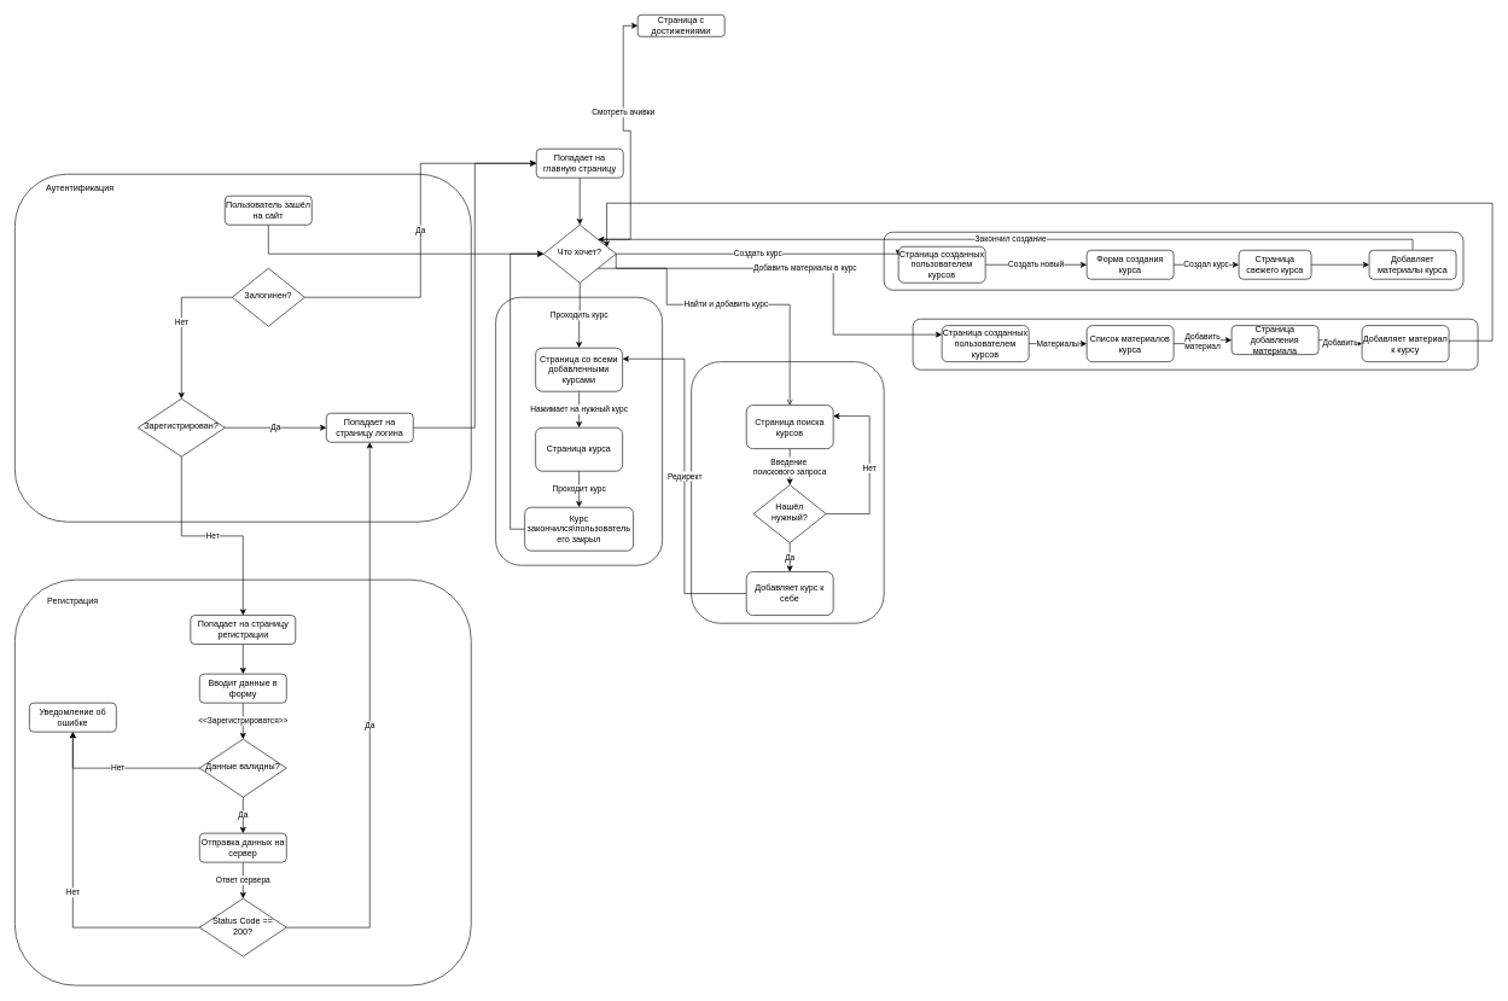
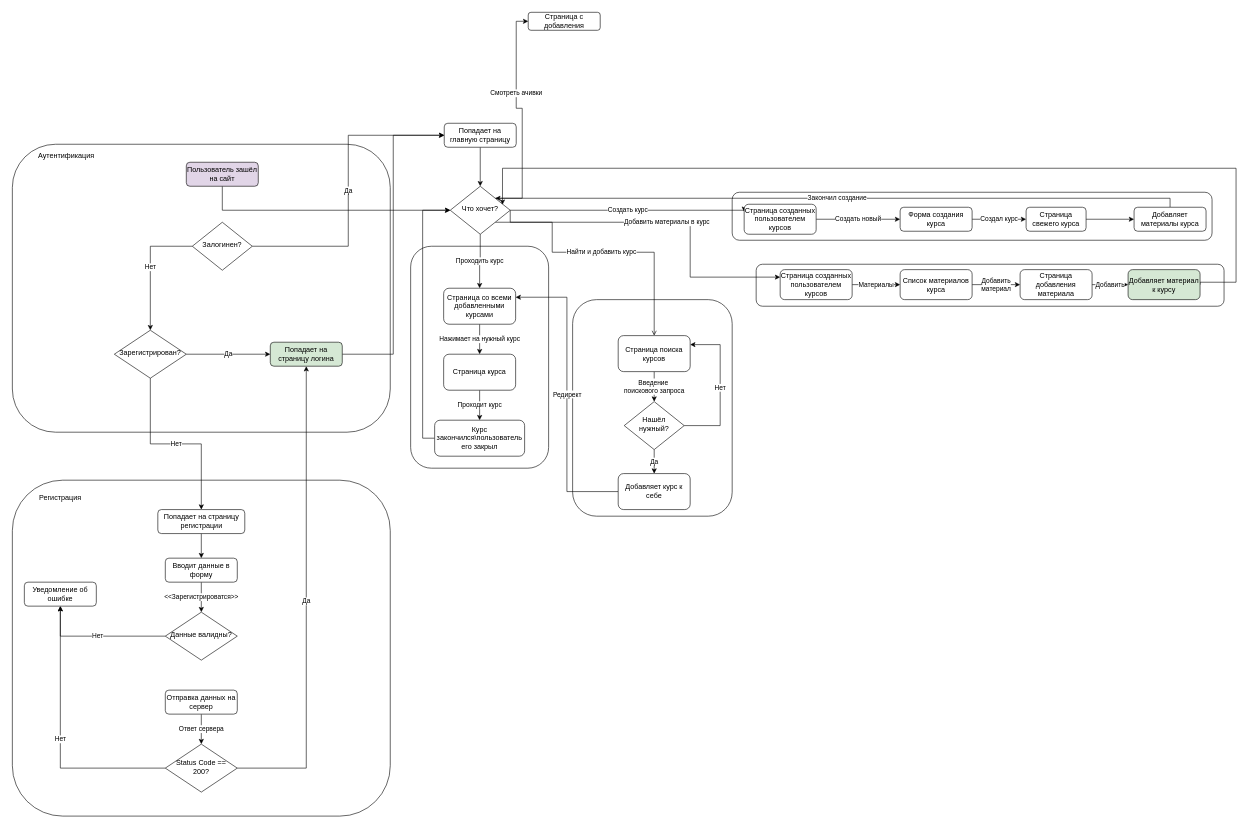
  <mxCell id="0" />
  <mxCell id="1" parent="0" />
  <mxCell id="2" value="" style="rounded=1;whiteSpace=wrap;html=1;" vertex="1" parent="1"><mxGeometry x="1260" y="440" width="780" height="70" as="geometry" /></mxCell>
  <mxCell id="3" value="" style="rounded=1;whiteSpace=wrap;html=1;" vertex="1" parent="1"><mxGeometry x="1220" y="320" width="800" height="80" as="geometry" /></mxCell>
  <mxCell id="4" value="" style="rounded=1;whiteSpace=wrap;html=1;" vertex="1" parent="1"><mxGeometry x="954" y="499" width="266" height="361" as="geometry" /></mxCell>
  <mxCell id="5" value="" style="rounded=1;whiteSpace=wrap;html=1;" vertex="1" parent="1"><mxGeometry x="684" y="410" width="230" height="370" as="geometry" /></mxCell>
  <mxCell id="6" value="" style="rounded=1;whiteSpace=wrap;html=1;" vertex="1" parent="1"><mxGeometry x="20" y="240" width="630" height="480" as="geometry" /></mxCell>
  <mxCell id="7" style="edgeStyle=orthogonalEdgeStyle;rounded=0;orthogonalLoop=1;jettySize=auto;html=1;exitX=0.5;exitY=1;exitDx=0;exitDy=0;" edge="1" parent="1" source="8" target="19"><mxGeometry relative="1" as="geometry" /></mxCell>
- <mxCell id="8" value="Пользователь зашёл на сайт" style="rounded=1;whiteSpace=wrap;html=1;fontSize=12;glass=0;strokeWidth=1;shadow=0;" vertex="1" parent="1"><mxGeometry x="310" y="270" width="120" height="40" as="geometry" /></mxCell>
+ <mxCell id="8" value="Пользователь зашёл на сайт" style="rounded=1;whiteSpace=wrap;html=1;fontSize=12;glass=0;strokeWidth=1;shadow=0;fillColor=#e1d5e7;" vertex="1" parent="1"><mxGeometry x="310" y="270" width="120" height="40" as="geometry" /></mxCell>
  <mxCell id="9" value="Да" style="edgeStyle=orthogonalEdgeStyle;rounded=0;orthogonalLoop=1;jettySize=auto;html=1;exitX=1;exitY=0.5;exitDx=0;exitDy=0;entryX=0;entryY=0.5;entryDx=0;entryDy=0;" edge="1" parent="1" source="11" target="13"><mxGeometry relative="1" as="geometry" /></mxCell>
  <mxCell id="10" value="Нет" style="edgeStyle=orthogonalEdgeStyle;rounded=0;orthogonalLoop=1;jettySize=auto;html=1;exitX=0;exitY=0.5;exitDx=0;exitDy=0;" edge="1" parent="1" source="11" target="44"><mxGeometry relative="1" as="geometry"><mxPoint x="250" y="570" as="targetPoint" /></mxGeometry></mxCell>
  <mxCell id="11" value="Залогинен?" style="rhombus;whiteSpace=wrap;html=1;shadow=0;fontFamily=Helvetica;fontSize=12;align=center;strokeWidth=1;spacing=6;spacingTop=-4;" vertex="1" parent="1"><mxGeometry x="320" y="370" width="100" height="80" as="geometry" /></mxCell>
  <mxCell id="12" style="edgeStyle=orthogonalEdgeStyle;rounded=0;orthogonalLoop=1;jettySize=auto;html=1;exitX=0.5;exitY=1;exitDx=0;exitDy=0;entryX=0.5;entryY=0;entryDx=0;entryDy=0;" edge="1" parent="1" source="13" target="19"><mxGeometry relative="1" as="geometry" /></mxCell>
  <mxCell id="13" value="Попадает на главную страницу" style="rounded=1;whiteSpace=wrap;html=1;fontSize=12;glass=0;strokeWidth=1;shadow=0;" vertex="1" parent="1"><mxGeometry x="740" y="205" width="120" height="40" as="geometry" /></mxCell>
  <mxCell id="14" value="Создать курс" style="edgeStyle=orthogonalEdgeStyle;rounded=0;orthogonalLoop=1;jettySize=auto;html=1;exitX=1;exitY=0.5;exitDx=0;exitDy=0;entryX=0;entryY=0.25;entryDx=0;entryDy=0;" edge="1" parent="1" source="19" target="22"><mxGeometry relative="1" as="geometry"><Array as="points"><mxPoint x="1240" y="350" /></Array></mxGeometry></mxCell>
  <mxCell id="15" value="Проходить курс" style="edgeStyle=orthogonalEdgeStyle;rounded=0;orthogonalLoop=1;jettySize=auto;html=1;exitX=0.5;exitY=1;exitDx=0;exitDy=0;" edge="1" parent="1" source="19" target="24"><mxGeometry relative="1" as="geometry" /></mxCell>
  <mxCell id="16" value="Найти и добавить курс" style="edgeStyle=orthogonalEdgeStyle;rounded=0;orthogonalLoop=1;jettySize=auto;html=1;exitX=1;exitY=1;exitDx=0;exitDy=0;entryX=0.5;entryY=0;entryDx=0;entryDy=0;endArrow=open;" edge="1" parent="1" source="19" target="28"><mxGeometry relative="1" as="geometry"><Array as="points"><mxPoint x="920" y="370" /><mxPoint x="920" y="420" /><mxPoint x="1090" y="420" /></Array></mxGeometry></mxCell>
  <mxCell id="17" value="Смотреть ачивки" style="edgeStyle=orthogonalEdgeStyle;rounded=0;orthogonalLoop=1;jettySize=auto;html=1;exitX=1;exitY=0;exitDx=0;exitDy=0;entryX=0;entryY=0.5;entryDx=0;entryDy=0;" edge="1" parent="1" source="19" target="42"><mxGeometry x="0.243" relative="1" as="geometry"><mxPoint as="offset" /></mxGeometry></mxCell>
  <mxCell id="18" value="Добавить материалы в курс" style="edgeStyle=orthogonalEdgeStyle;rounded=0;orthogonalLoop=1;jettySize=auto;html=1;exitX=1;exitY=0.5;exitDx=0;exitDy=0;entryX=0;entryY=0.25;entryDx=0;entryDy=0;" edge="1" parent="1" source="19" target="64"><mxGeometry relative="1" as="geometry"><Array as="points"><mxPoint x="850" y="370" /><mxPoint x="1150" y="370" /><mxPoint x="1150" y="462" /></Array></mxGeometry></mxCell>
  <mxCell id="19" value="Что хочет?" style="rhombus;whiteSpace=wrap;html=1;shadow=0;fontFamily=Helvetica;fontSize=12;align=center;strokeWidth=1;spacing=6;spacingTop=-4;" vertex="1" parent="1"><mxGeometry x="750" y="310" width="100" height="80" as="geometry" /></mxCell>
  <mxCell id="20" value="Аутентификация" style="text;html=1;strokeColor=none;fillColor=none;align=center;verticalAlign=middle;whiteSpace=wrap;rounded=0;" vertex="1" parent="1"><mxGeometry x="50" y="250" width="120" height="20" as="geometry" /></mxCell>
  <mxCell id="21" value="Создать новый" style="edgeStyle=orthogonalEdgeStyle;rounded=0;orthogonalLoop=1;jettySize=auto;html=1;exitX=1;exitY=0.5;exitDx=0;exitDy=0;entryX=0;entryY=0.5;entryDx=0;entryDy=0;" edge="1" parent="1" source="22" target="37"><mxGeometry relative="1" as="geometry" /></mxCell>
  <mxCell id="22" value="Страница созданных пользователем курсов" style="rounded=1;whiteSpace=wrap;html=1;" vertex="1" parent="1"><mxGeometry x="1240" y="340" width="120" height="50" as="geometry" /></mxCell>
  <mxCell id="23" value="Нажимает на нужный курс" style="edgeStyle=orthogonalEdgeStyle;rounded=0;orthogonalLoop=1;jettySize=auto;html=1;exitX=0.5;exitY=1;exitDx=0;exitDy=0;" edge="1" parent="1" source="24" target="26"><mxGeometry relative="1" as="geometry" /></mxCell>
  <mxCell id="24" value="Страница со всеми добавленными курсами" style="rounded=1;whiteSpace=wrap;html=1;" vertex="1" parent="1"><mxGeometry x="739" y="480" width="120" height="60" as="geometry" /></mxCell>
  <mxCell id="25" value="Проходит курс" style="edgeStyle=orthogonalEdgeStyle;rounded=0;orthogonalLoop=1;jettySize=auto;html=1;exitX=0.5;exitY=1;exitDx=0;exitDy=0;" edge="1" parent="1" source="26" target="35"><mxGeometry relative="1" as="geometry" /></mxCell>
  <mxCell id="26" value="Страница курса" style="rounded=1;whiteSpace=wrap;html=1;" vertex="1" parent="1"><mxGeometry x="739" y="590" width="120" height="60" as="geometry" /></mxCell>
  <mxCell id="27" value="Введение&amp;nbsp;&lt;br&gt;поискового запроса" style="edgeStyle=orthogonalEdgeStyle;rounded=0;orthogonalLoop=1;jettySize=auto;html=1;exitX=0.5;exitY=1;exitDx=0;exitDy=0;" edge="1" parent="1" source="28"><mxGeometry relative="1" as="geometry"><mxPoint x="1090" y="669" as="targetPoint" /></mxGeometry></mxCell>
  <mxCell id="28" value="Страница поиска курсов" style="rounded=1;whiteSpace=wrap;html=1;" vertex="1" parent="1"><mxGeometry x="1030" y="559" width="120" height="60" as="geometry" /></mxCell>
  <mxCell id="29" value="Нет" style="edgeStyle=orthogonalEdgeStyle;rounded=0;orthogonalLoop=1;jettySize=auto;html=1;exitX=1;exitY=0.5;exitDx=0;exitDy=0;entryX=1;entryY=0.25;entryDx=0;entryDy=0;" edge="1" parent="1" source="31" target="28"><mxGeometry relative="1" as="geometry"><Array as="points"><mxPoint x="1200" y="709" /><mxPoint x="1200" y="574" /></Array></mxGeometry></mxCell>
  <mxCell id="30" value="Да" style="edgeStyle=orthogonalEdgeStyle;rounded=0;orthogonalLoop=1;jettySize=auto;html=1;exitX=0.5;exitY=1;exitDx=0;exitDy=0;" edge="1" parent="1" source="31" target="33"><mxGeometry relative="1" as="geometry" /></mxCell>
  <mxCell id="31" value="Нашёл нужный?" style="rhombus;whiteSpace=wrap;html=1;shadow=0;fontFamily=Helvetica;fontSize=12;align=center;strokeWidth=1;spacing=6;spacingTop=-4;" vertex="1" parent="1"><mxGeometry x="1040" y="669" width="100" height="80" as="geometry" /></mxCell>
  <mxCell id="32" value="Редирект" style="edgeStyle=orthogonalEdgeStyle;rounded=0;orthogonalLoop=1;jettySize=auto;html=1;exitX=0;exitY=0.5;exitDx=0;exitDy=0;entryX=1;entryY=0.25;entryDx=0;entryDy=0;" edge="1" parent="1" source="33" target="24"><mxGeometry relative="1" as="geometry" /></mxCell>
  <mxCell id="33" value="Добавляет курс к себе" style="rounded=1;whiteSpace=wrap;html=1;" vertex="1" parent="1"><mxGeometry x="1030" y="789" width="120" height="60" as="geometry" /></mxCell>
  <mxCell id="34" style="edgeStyle=orthogonalEdgeStyle;rounded=0;orthogonalLoop=1;jettySize=auto;html=1;exitX=0;exitY=0.5;exitDx=0;exitDy=0;entryX=0;entryY=0.5;entryDx=0;entryDy=0;" edge="1" parent="1" source="35" target="19"><mxGeometry relative="1" as="geometry" /></mxCell>
  <mxCell id="35" value="Курс закончился\пользователь его закрыл" style="rounded=1;whiteSpace=wrap;html=1;" vertex="1" parent="1"><mxGeometry x="724" y="700" width="150" height="60" as="geometry" /></mxCell>
  <mxCell id="36" value="Создал курс" style="edgeStyle=orthogonalEdgeStyle;rounded=0;orthogonalLoop=1;jettySize=auto;html=1;exitX=1;exitY=0.5;exitDx=0;exitDy=0;entryX=0;entryY=0.5;entryDx=0;entryDy=0;" edge="1" parent="1" source="37" target="39"><mxGeometry relative="1" as="geometry" /></mxCell>
  <mxCell id="37" value="Форма создания курса" style="rounded=1;whiteSpace=wrap;html=1;" vertex="1" parent="1"><mxGeometry x="1500" y="345" width="120" height="40" as="geometry" /></mxCell>
  <mxCell id="38" style="edgeStyle=orthogonalEdgeStyle;rounded=0;orthogonalLoop=1;jettySize=auto;html=1;exitX=1;exitY=0.5;exitDx=0;exitDy=0;" edge="1" parent="1" source="39" target="41"><mxGeometry relative="1" as="geometry" /></mxCell>
  <mxCell id="39" value="Страница свежего курса" style="rounded=1;whiteSpace=wrap;html=1;" vertex="1" parent="1"><mxGeometry x="1710" y="345" width="100" height="40" as="geometry" /></mxCell>
  <mxCell id="40" value="Закончил создание" style="edgeStyle=orthogonalEdgeStyle;rounded=0;orthogonalLoop=1;jettySize=auto;html=1;exitX=0.5;exitY=0;exitDx=0;exitDy=0;entryX=1;entryY=0;entryDx=0;entryDy=0;" edge="1" parent="1" source="41" target="19"><mxGeometry relative="1" as="geometry"><Array as="points"><mxPoint x="1950" y="330" /></Array></mxGeometry></mxCell>
  <mxCell id="41" value="Добавляет материалы курса" style="rounded=1;whiteSpace=wrap;html=1;" vertex="1" parent="1"><mxGeometry x="1890" y="345" width="120" height="40" as="geometry" /></mxCell>
- <mxCell id="42" value="Страница с достижениями" style="rounded=1;whiteSpace=wrap;html=1;" vertex="1" parent="1"><mxGeometry x="880" y="20" width="120" height="30" as="geometry" /></mxCell>
+ <mxCell id="42" value="Страница с добавления" style="rounded=1;whiteSpace=wrap;html=1;" vertex="1" parent="1"><mxGeometry x="880" y="20" width="120" height="30" as="geometry" /></mxCell>
  <mxCell id="43" value="Да" style="edgeStyle=orthogonalEdgeStyle;rounded=0;orthogonalLoop=1;jettySize=auto;html=1;exitX=1;exitY=0.5;exitDx=0;exitDy=0;entryX=0;entryY=0.5;entryDx=0;entryDy=0;" edge="1" parent="1" source="44" target="46"><mxGeometry relative="1" as="geometry" /></mxCell>
  <mxCell id="44" value="Зарегистрирован?" style="rhombus;whiteSpace=wrap;html=1;shadow=0;fontFamily=Helvetica;fontSize=12;align=center;strokeWidth=1;spacing=6;spacingTop=-4;" vertex="1" parent="1"><mxGeometry x="190" y="550" width="120" height="80" as="geometry" /></mxCell>
  <mxCell id="45" style="edgeStyle=orthogonalEdgeStyle;rounded=0;orthogonalLoop=1;jettySize=auto;html=1;exitX=1;exitY=0.5;exitDx=0;exitDy=0;entryX=0;entryY=0.5;entryDx=0;entryDy=0;" edge="1" parent="1" source="46" target="13"><mxGeometry relative="1" as="geometry" /></mxCell>
- <mxCell id="46" value="Попадает на страницу логина" style="rounded=1;whiteSpace=wrap;html=1;fontSize=12;glass=0;strokeWidth=1;shadow=0;" vertex="1" parent="1"><mxGeometry x="450" y="570" width="120" height="40" as="geometry" /></mxCell>
+ <mxCell id="46" value="Попадает на страницу логина" style="rounded=1;whiteSpace=wrap;html=1;fontSize=12;glass=0;strokeWidth=1;shadow=0;fillColor=#d5e8d4;" vertex="1" parent="1"><mxGeometry x="450" y="570" width="120" height="40" as="geometry" /></mxCell>
  <mxCell id="47" value="" style="rounded=1;whiteSpace=wrap;html=1;" vertex="1" parent="1"><mxGeometry x="20" y="800" width="630" height="560" as="geometry" /></mxCell>
  <mxCell id="48" value="Регистрация" style="text;html=1;strokeColor=none;fillColor=none;align=center;verticalAlign=middle;whiteSpace=wrap;rounded=0;" vertex="1" parent="1"><mxGeometry x="40" y="820" width="120" height="20" as="geometry" /></mxCell>
  <mxCell id="49" style="edgeStyle=orthogonalEdgeStyle;rounded=0;orthogonalLoop=1;jettySize=auto;html=1;exitX=0.5;exitY=1;exitDx=0;exitDy=0;" edge="1" parent="1" source="50" target="56"><mxGeometry relative="1" as="geometry" /></mxCell>
  <mxCell id="50" value="Попадает на страницу регистрации" style="rounded=1;whiteSpace=wrap;html=1;fontSize=12;glass=0;strokeWidth=1;shadow=0;" vertex="1" parent="1"><mxGeometry x="262.5" y="849" width="145" height="40" as="geometry" /></mxCell>
  <mxCell id="51" value="Нет" style="edgeStyle=orthogonalEdgeStyle;rounded=0;orthogonalLoop=1;jettySize=auto;html=1;exitX=0;exitY=0.5;exitDx=0;exitDy=0;entryX=0.5;entryY=1;entryDx=0;entryDy=0;" edge="1" parent="1" source="53" target="54"><mxGeometry relative="1" as="geometry" /></mxCell>
- <mxCell id="52" value="Да" style="edgeStyle=orthogonalEdgeStyle;rounded=0;orthogonalLoop=1;jettySize=auto;html=1;exitX=0.5;exitY=1;exitDx=0;exitDy=0;entryX=0.5;entryY=0;entryDx=0;entryDy=0;" edge="1" parent="1" source="53" target="61"><mxGeometry relative="1" as="geometry"><mxPoint x="335" y="1150" as="targetPoint" /></mxGeometry></mxCell>
  <mxCell id="53" value="Данные валидны?" style="rhombus;whiteSpace=wrap;html=1;shadow=0;fontFamily=Helvetica;fontSize=12;align=center;strokeWidth=1;spacing=6;spacingTop=-4;" vertex="1" parent="1"><mxGeometry x="275" y="1020" width="120" height="80" as="geometry" /></mxCell>
  <mxCell id="54" value="Уведомление об ошибке" style="rounded=1;whiteSpace=wrap;html=1;fontSize=12;glass=0;strokeWidth=1;shadow=0;" vertex="1" parent="1"><mxGeometry x="40" y="970" width="120" height="40" as="geometry" /></mxCell>
  <mxCell id="55" value="&amp;lt;&amp;lt;Зарегистрироватся&amp;gt;&amp;gt;" style="edgeStyle=orthogonalEdgeStyle;rounded=0;orthogonalLoop=1;jettySize=auto;html=1;exitX=0.5;exitY=1;exitDx=0;exitDy=0;" edge="1" parent="1" source="56" target="53"><mxGeometry relative="1" as="geometry" /></mxCell>
  <mxCell id="56" value="Вводит данные в форму" style="rounded=1;whiteSpace=wrap;html=1;fontSize=12;glass=0;strokeWidth=1;shadow=0;" vertex="1" parent="1"><mxGeometry x="275" y="930" width="120" height="40" as="geometry" /></mxCell>
  <mxCell id="57" value="Нет" style="edgeStyle=orthogonalEdgeStyle;rounded=0;orthogonalLoop=1;jettySize=auto;html=1;exitX=0;exitY=0.5;exitDx=0;exitDy=0;entryX=0.5;entryY=1;entryDx=0;entryDy=0;" edge="1" parent="1" source="59" target="54"><mxGeometry relative="1" as="geometry" /></mxCell>
  <mxCell id="58" value="Да" style="edgeStyle=orthogonalEdgeStyle;rounded=0;orthogonalLoop=1;jettySize=auto;html=1;exitX=1;exitY=0.5;exitDx=0;exitDy=0;" edge="1" parent="1" source="59" target="46"><mxGeometry relative="1" as="geometry" /></mxCell>
  <mxCell id="59" value="Status Code == 200?" style="rhombus;whiteSpace=wrap;html=1;shadow=0;fontFamily=Helvetica;fontSize=12;align=center;strokeWidth=1;spacing=6;spacingTop=-4;" vertex="1" parent="1"><mxGeometry x="275" y="1240" width="120" height="80" as="geometry" /></mxCell>
  <mxCell id="60" value="Ответ сервера" style="edgeStyle=orthogonalEdgeStyle;rounded=0;orthogonalLoop=1;jettySize=auto;html=1;exitX=0.5;exitY=1;exitDx=0;exitDy=0;" edge="1" parent="1" source="61" target="59"><mxGeometry relative="1" as="geometry" /></mxCell>
  <mxCell id="61" value="Отправка данных на сервер" style="rounded=1;whiteSpace=wrap;html=1;fontSize=12;glass=0;strokeWidth=1;shadow=0;" vertex="1" parent="1"><mxGeometry x="275" y="1150" width="120" height="40" as="geometry" /></mxCell>
  <mxCell id="62" value="Нет" style="edgeStyle=orthogonalEdgeStyle;rounded=0;orthogonalLoop=1;jettySize=auto;html=1;exitX=0.5;exitY=1;exitDx=0;exitDy=0;" edge="1" parent="1" source="44" target="50"><mxGeometry relative="1" as="geometry" /></mxCell>
  <mxCell id="63" value="Материалы" style="edgeStyle=orthogonalEdgeStyle;rounded=0;orthogonalLoop=1;jettySize=auto;html=1;exitX=1;exitY=0.5;exitDx=0;exitDy=0;entryX=0;entryY=0.5;entryDx=0;entryDy=0;" edge="1" parent="1" source="64" target="66"><mxGeometry relative="1" as="geometry" /></mxCell>
  <mxCell id="64" value="Страница созданных пользователем курсов" style="rounded=1;whiteSpace=wrap;html=1;" vertex="1" parent="1"><mxGeometry x="1300" y="449" width="120" height="50" as="geometry" /></mxCell>
  <mxCell id="65" value="Добавить&lt;br&gt;материал" style="edgeStyle=orthogonalEdgeStyle;rounded=0;orthogonalLoop=1;jettySize=auto;html=1;exitX=1;exitY=0.5;exitDx=0;exitDy=0;entryX=0;entryY=0.5;entryDx=0;entryDy=0;" edge="1" parent="1" source="66" target="68"><mxGeometry relative="1" as="geometry" /></mxCell>
  <mxCell id="66" value="Список материалов курса" style="rounded=1;whiteSpace=wrap;html=1;" vertex="1" parent="1"><mxGeometry x="1500" y="449" width="120" height="50" as="geometry" /></mxCell>
  <mxCell id="67" value="Добавить" style="edgeStyle=orthogonalEdgeStyle;rounded=0;orthogonalLoop=1;jettySize=auto;html=1;exitX=1;exitY=0.5;exitDx=0;exitDy=0;entryX=0;entryY=0.5;entryDx=0;entryDy=0;" edge="1" parent="1" source="68" target="70"><mxGeometry relative="1" as="geometry" /></mxCell>
- <mxCell id="68" value="Страница добавления материала" style="rounded=1;whiteSpace=wrap;html=1;" vertex="1" parent="1"><mxGeometry x="1700" y="449" width="120" height="40" as="geometry" /></mxCell>
+ <mxCell id="68" value="Страница добавления материала" style="rounded=1;whiteSpace=wrap;html=1;" vertex="1" parent="1"><mxGeometry x="1700" y="449" width="120" height="50" as="geometry" /></mxCell>
  <mxCell id="69" style="edgeStyle=orthogonalEdgeStyle;rounded=0;orthogonalLoop=1;jettySize=auto;html=1;exitX=1;exitY=0.5;exitDx=0;exitDy=0;entryX=0.871;entryY=0.385;entryDx=0;entryDy=0;entryPerimeter=0;" edge="1" parent="1" source="70" target="19"><mxGeometry relative="1" as="geometry"><Array as="points"><mxPoint x="2000" y="470" /><mxPoint x="2060" y="470" /><mxPoint x="2060" y="280" /><mxPoint x="837" y="280" /></Array></mxGeometry></mxCell>
- <mxCell id="70" value="Добавляет материал к курсу" style="rounded=1;whiteSpace=wrap;html=1;" vertex="1" parent="1"><mxGeometry x="1880" y="449" width="120" height="50" as="geometry" /></mxCell>
+ <mxCell id="70" value="Добавляет материал к курсу" style="rounded=1;whiteSpace=wrap;html=1;fillColor=#d5e8d4;" vertex="1" parent="1"><mxGeometry x="1880" y="449" width="120" height="50" as="geometry" /></mxCell>
